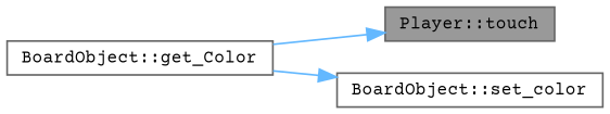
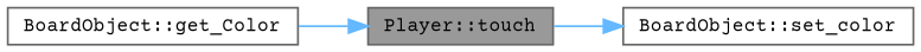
  digraph {
    fontname="Courier Prime"
    rankdir=LR
    node [color=grey40 fillcolor=white fontname="Courier Prime" fontsize=10 shape=box style=filled]
    edge [color=steelblue1 fontname="Courier Prime" fontsize=10 labelfontname=Helvetica labelfontsize=10 style=solid]
    n1 [color=gray40 fillcolor=grey60 fontcolor=black height=0.2 label="Player::touch" width=0.4]
    n2 [height=0.2 label="BoardObject::set_color" width=0.4]
    n3 [height=0.2 label="BoardObject::get_Color" width=0.4]
-   n3 -> n2
+   n1 -> n2
    n3 -> n1
  }
